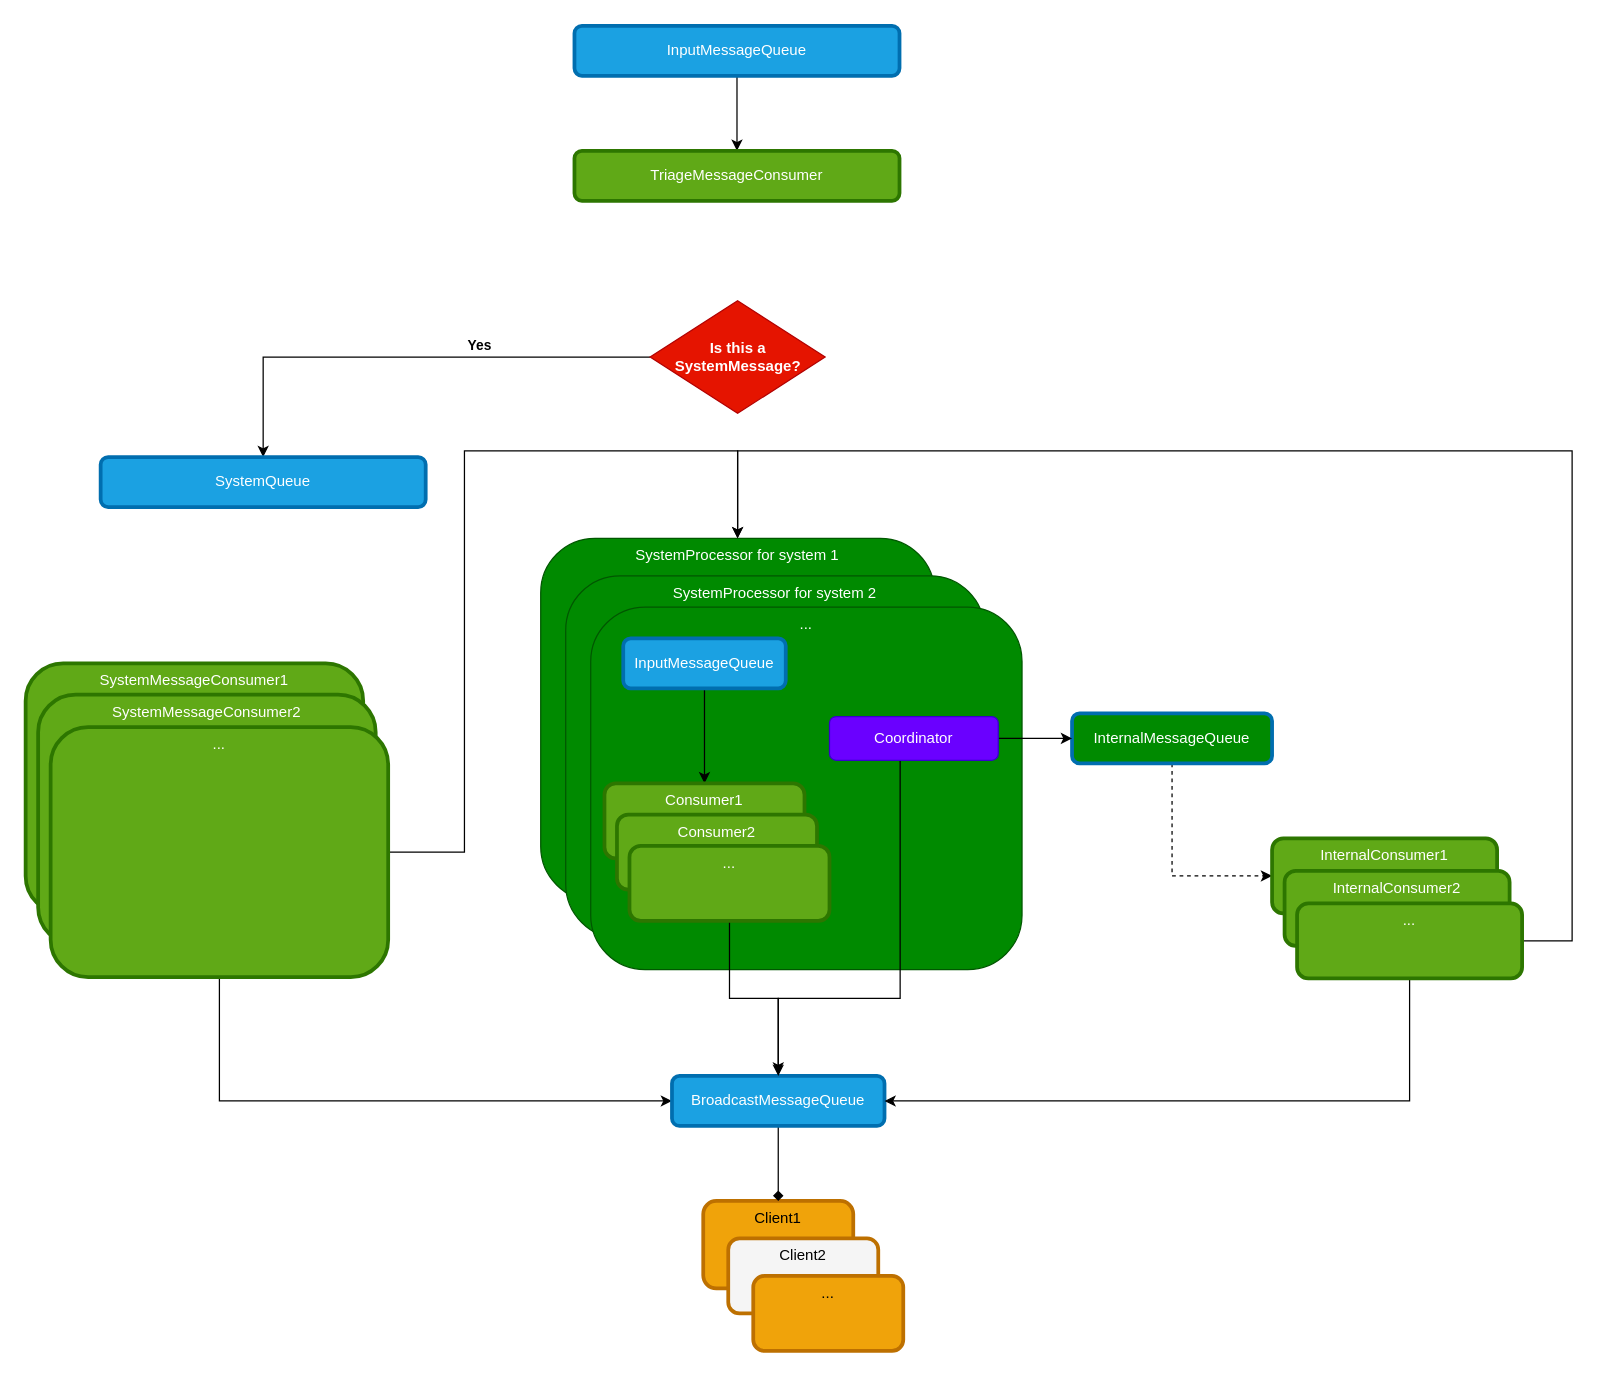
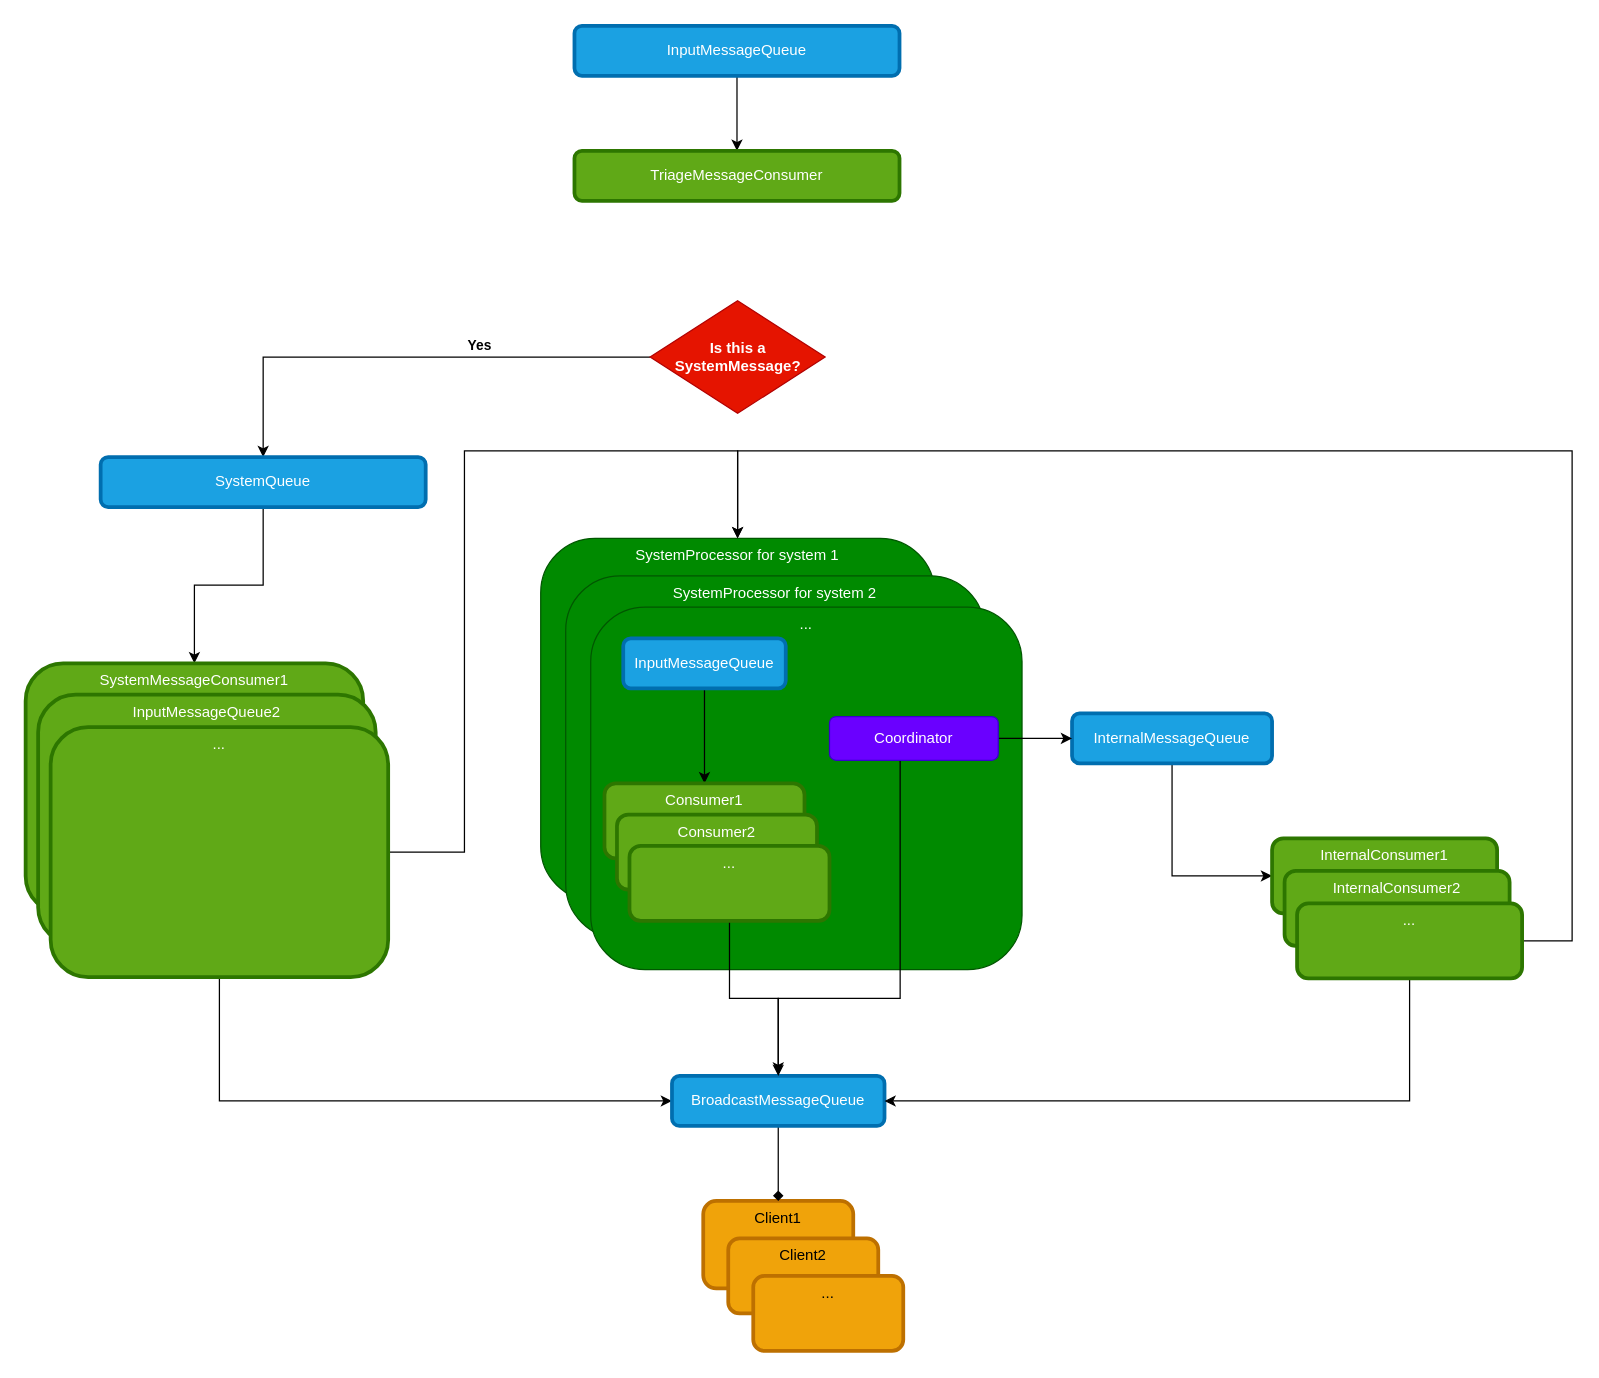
  <mxCell id="0" />
  <mxCell id="1" parent="0" />
  <mxCell id="2" style="edgeStyle=orthogonalEdgeStyle;rounded=0;orthogonalLoop=1;jettySize=auto;html=1;" edge="1" parent="1" source="3" target="11"><mxGeometry relative="1" as="geometry" /></mxCell>
  <mxCell id="3" value="&lt;div&gt;InputMessageQueue&lt;/div&gt;" style="rounded=1;whiteSpace=wrap;html=1;fillColor=#1ba1e2;fontColor=light-dark(#FFFFFF,#FFFFFF);strokeColor=#006EAF;strokeWidth=3;" vertex="1" parent="1"><mxGeometry x="459" y="20" width="260" height="40" as="geometry" /></mxCell>
  <mxCell id="4" style="edgeStyle=orthogonalEdgeStyle;rounded=0;orthogonalLoop=1;jettySize=auto;html=1;" edge="1" parent="1" source="6" target="10"><mxGeometry relative="1" as="geometry" /></mxCell>
  <mxCell id="5" value="Yes" style="edgeLabel;html=1;align=center;verticalAlign=bottom;resizable=0;points=[];fontStyle=1;labelBackgroundColor=default;" connectable="0" vertex="1" parent="4"><mxGeometry x="-0.297" y="-1" relative="1" as="geometry"><mxPoint as="offset" /></mxGeometry></mxCell>
  <mxCell id="6" value="Is this a SystemMessage?" style="rhombus;whiteSpace=wrap;html=1;fillColor=light-dark(#E51400,#E51400);fontColor=#ffffff;strokeColor=#B20000;fontStyle=1" vertex="1" parent="1"><mxGeometry x="519.5" y="240" width="140" height="90" as="geometry" /></mxCell>
  <mxCell id="7" value="SystemProcessor for system 1" style="rounded=1;whiteSpace=wrap;html=1;verticalAlign=top;fillColor=#008a00;fontColor=light-dark(#FFFFFF,#FFFFFF);strokeColor=#005700;" vertex="1" parent="1"><mxGeometry x="432" y="430" width="315" height="290" as="geometry" /></mxCell>
  <mxCell id="8" value="Client1" style="rounded=1;whiteSpace=wrap;html=1;fillColor=#f0a30a;fontColor=#000000;strokeColor=#BD7000;strokeWidth=3;verticalAlign=top;" vertex="1" parent="1"><mxGeometry x="562" y="960" width="120" height="70" as="geometry" /></mxCell>
+ <mxCell id="9" style="edgeStyle=orthogonalEdgeStyle;rounded=0;orthogonalLoop=1;jettySize=auto;html=1;" edge="1" parent="1" source="10" target="12"><mxGeometry relative="1" as="geometry" /></mxCell>
  <mxCell id="10" value="SystemQueue" style="rounded=1;whiteSpace=wrap;html=1;fillColor=#1ba1e2;fontColor=light-dark(#FFFFFF,#FFFFFF);strokeColor=#006EAF;strokeWidth=3;" vertex="1" parent="1"><mxGeometry x="80" y="365" width="260" height="40" as="geometry" /></mxCell>
  <mxCell id="11" value="TriageMessageConsumer" style="rounded=1;whiteSpace=wrap;html=1;fillColor=#60a917;fontColor=light-dark(#FFFFFF,#FFFFFF);strokeColor=#2D7600;strokeWidth=3;" vertex="1" parent="1"><mxGeometry x="459" width="260" height="40" as="geometry" y="120" /></mxCell>
  <mxCell id="12" value="SystemMessageConsumer1" style="rounded=1;whiteSpace=wrap;html=1;fillColor=#60a917;fontColor=light-dark(#FFFFFF,#FFFFFF);strokeColor=#2D7600;strokeWidth=3;verticalAlign=top;" vertex="1" parent="1"><mxGeometry x="20" y="530" width="270" height="200" as="geometry" /></mxCell>
- <mxCell id="13" value="SystemMessageConsumer2" style="rounded=1;whiteSpace=wrap;html=1;fillColor=#60a917;fontColor=light-dark(#FFFFFF,#FFFFFF);strokeColor=#2D7600;strokeWidth=3;verticalAlign=top;" vertex="1" parent="1"><mxGeometry x="30" y="555" width="270" height="200" as="geometry" /></mxCell>
+ <mxCell id="13" value="InputMessageQueue2" style="rounded=1;whiteSpace=wrap;html=1;fillColor=#60a917;fontColor=light-dark(#FFFFFF,#FFFFFF);strokeColor=#2D7600;strokeWidth=3;verticalAlign=top;" vertex="1" parent="1"><mxGeometry x="30" y="555" width="270" height="200" as="geometry" /></mxCell>
  <mxCell id="14" style="edgeStyle=orthogonalEdgeStyle;rounded=0;orthogonalLoop=1;jettySize=auto;html=1;entryX=0;entryY=0.5;entryDx=0;entryDy=0;" edge="1" parent="1" source="16" target="18"><mxGeometry relative="1" as="geometry"><Array as="points"><mxPoint x="175" y="880" /></Array></mxGeometry></mxCell>
  <mxCell id="15" style="edgeStyle=orthogonalEdgeStyle;rounded=0;orthogonalLoop=1;jettySize=auto;html=1;entryX=0.5;entryY=0;entryDx=0;entryDy=0;" edge="1" parent="1" source="16" target="7"><mxGeometry relative="1" as="geometry"><Array as="points"><mxPoint x="371" y="681" /><mxPoint x="371" y="360" /><mxPoint x="589" y="360" /></Array></mxGeometry></mxCell>
  <mxCell id="16" value="..." style="rounded=1;whiteSpace=wrap;html=1;fillColor=#60a917;fontColor=light-dark(#FFFFFF,#FFFFFF);strokeColor=#2D7600;strokeWidth=3;verticalAlign=top;" vertex="1" parent="1"><mxGeometry x="40" y="581" width="270" height="200" as="geometry" /></mxCell>
  <mxCell id="17" style="edgeStyle=orthogonalEdgeStyle;rounded=0;orthogonalLoop=1;jettySize=auto;html=1;entryX=0.5;entryY=0;entryDx=0;entryDy=0;endArrow=diamond;" edge="1" parent="1" source="18" target="8"><mxGeometry relative="1" as="geometry" /></mxCell>
  <mxCell id="18" value="BroadcastMessageQueue" style="rounded=1;whiteSpace=wrap;html=1;fillColor=#1ba1e2;fontColor=light-dark(#FFFFFF,#FFFFFF);strokeColor=#006EAF;strokeWidth=3;" vertex="1" parent="1"><mxGeometry x="537" y="860" width="170" height="40" as="geometry" /></mxCell>
- <mxCell id="19" style="edgeStyle=orthogonalEdgeStyle;rounded=0;orthogonalLoop=1;jettySize=auto;html=1;entryX=0;entryY=0.5;entryDx=0;entryDy=0;dashed=1;" edge="1" parent="1" source="20" target="29"><mxGeometry relative="1" as="geometry" /></mxCell>
- <mxCell id="20" value="InternalMessageQueue" style="rounded=1;whiteSpace=wrap;html=1;fillColor=#008a00;fontColor=light-dark(#FFFFFF,#FFFFFF);strokeColor=#006EAF;strokeWidth=3;" vertex="1" parent="1"><mxGeometry x="857" y="570" width="160" height="40" as="geometry" /></mxCell>
+ <mxCell id="19" style="edgeStyle=orthogonalEdgeStyle;rounded=0;orthogonalLoop=1;jettySize=auto;html=1;entryX=0;entryY=0.5;entryDx=0;entryDy=0;" edge="1" parent="1" source="20" target="29"><mxGeometry relative="1" as="geometry" /></mxCell>
+ <mxCell id="20" value="InternalMessageQueue" style="rounded=1;whiteSpace=wrap;html=1;fillColor=#1ba1e2;fontColor=light-dark(#FFFFFF,#FFFFFF);strokeColor=#006EAF;strokeWidth=3;" vertex="1" parent="1"><mxGeometry x="857" y="570" width="160" height="40" as="geometry" /></mxCell>
  <mxCell id="21" value="SystemProcessor for system 2" style="rounded=1;whiteSpace=wrap;html=1;verticalAlign=top;fillColor=#008a00;fontColor=light-dark(#FFFFFF,#FFFFFF);strokeColor=#005700;" vertex="1" parent="1"><mxGeometry x="452" y="460" width="335" height="290" as="geometry" /></mxCell>
  <mxCell id="22" value="..." style="rounded=1;whiteSpace=wrap;html=1;verticalAlign=top;fillColor=#008a00;fontColor=light-dark(#FFFFFF,#FFFFFF);strokeColor=#005700;" vertex="1" parent="1"><mxGeometry x="472" y="485" width="345" height="290" as="geometry" /></mxCell>
  <mxCell id="23" style="edgeStyle=orthogonalEdgeStyle;rounded=0;orthogonalLoop=1;jettySize=auto;html=1;" edge="1" parent="1" source="24" target="25"><mxGeometry relative="1" as="geometry" /></mxCell>
  <mxCell id="24" value="InputMessageQueue" style="rounded=1;whiteSpace=wrap;html=1;fillColor=#1ba1e2;fontColor=light-dark(#FFFFFF,#FFFFFF);strokeColor=#006EAF;strokeWidth=3;" vertex="1" parent="1"><mxGeometry x="498" y="510" width="130" height="40" as="geometry" /></mxCell>
  <mxCell id="25" value="Consumer1" style="rounded=1;whiteSpace=wrap;html=1;fillColor=#60a917;fontColor=light-dark(#FFFFFF,#FFFFFF);strokeColor=#2D7600;strokeWidth=3;verticalAlign=top;" vertex="1" parent="1"><mxGeometry x="483" y="626" width="160" height="60" as="geometry" /></mxCell>
  <mxCell id="26" value="Consumer2" style="rounded=1;whiteSpace=wrap;html=1;fillColor=#60a917;fontColor=light-dark(#FFFFFF,#FFFFFF);strokeColor=#2D7600;strokeWidth=3;verticalAlign=top;" vertex="1" parent="1"><mxGeometry x="493" y="651" width="160" height="60" as="geometry" /></mxCell>
  <mxCell id="27" style="edgeStyle=orthogonalEdgeStyle;rounded=0;orthogonalLoop=1;jettySize=auto;html=1;entryX=0.5;entryY=0;entryDx=0;entryDy=0;" edge="1" parent="1" source="28" target="18"><mxGeometry relative="1" as="geometry" /></mxCell>
  <mxCell id="28" value="..." style="rounded=1;whiteSpace=wrap;html=1;fillColor=#60a917;fontColor=light-dark(#FFFFFF,#FFFFFF);strokeColor=#2D7600;strokeWidth=3;verticalAlign=top;" vertex="1" parent="1"><mxGeometry x="503" y="676" width="160" height="60" as="geometry" /></mxCell>
  <mxCell id="29" value="InternalConsumer1" style="rounded=1;whiteSpace=wrap;html=1;fillColor=#60a917;fontColor=light-dark(#FFFFFF,#FFFFFF);strokeColor=#2D7600;strokeWidth=3;verticalAlign=top;" vertex="1" parent="1"><mxGeometry x="1017" y="670" width="180" height="60" as="geometry" /></mxCell>
  <mxCell id="30" value="InternalConsumer2" style="rounded=1;whiteSpace=wrap;html=1;fillColor=#60a917;fontColor=light-dark(#FFFFFF,#FFFFFF);strokeColor=#2D7600;strokeWidth=3;verticalAlign=top;" vertex="1" parent="1"><mxGeometry x="1027" y="696" width="180" height="60" as="geometry" /></mxCell>
  <mxCell id="31" style="edgeStyle=orthogonalEdgeStyle;rounded=0;orthogonalLoop=1;jettySize=auto;html=1;entryX=1;entryY=0.5;entryDx=0;entryDy=0;" edge="1" parent="1" source="33" target="18"><mxGeometry relative="1" as="geometry"><Array as="points"><mxPoint x="1127" y="880" /></Array></mxGeometry></mxCell>
  <mxCell id="32" style="edgeStyle=orthogonalEdgeStyle;rounded=0;orthogonalLoop=1;jettySize=auto;html=1;entryX=0.5;entryY=0;entryDx=0;entryDy=0;" edge="1" parent="1" source="33" target="7"><mxGeometry relative="1" as="geometry"><Array as="points"><mxPoint x="1257" y="752" /><mxPoint x="1257" y="360" /><mxPoint x="589" y="360" /></Array></mxGeometry></mxCell>
  <mxCell id="33" value="..." style="rounded=1;whiteSpace=wrap;html=1;fillColor=#60a917;fontColor=light-dark(#FFFFFF,#FFFFFF);strokeColor=#2D7600;strokeWidth=3;verticalAlign=top;" vertex="1" parent="1"><mxGeometry x="1037" y="722" width="180" height="60" as="geometry" /></mxCell>
- <mxCell id="34" value="Client2" style="rounded=1;whiteSpace=wrap;html=1;fillColor=#f5f5f5;fontColor=#000000;strokeColor=#BD7000;strokeWidth=3;verticalAlign=top;" vertex="1" parent="1"><mxGeometry x="582" y="990" width="120" height="60" as="geometry" /></mxCell>
+ <mxCell id="34" value="Client2" style="rounded=1;whiteSpace=wrap;html=1;fillColor=#f0a30a;fontColor=#000000;strokeColor=#BD7000;strokeWidth=3;verticalAlign=top;" vertex="1" parent="1"><mxGeometry x="582" y="990" width="120" height="60" as="geometry" /></mxCell>
  <mxCell id="35" value="..." style="rounded=1;whiteSpace=wrap;html=1;fillColor=#f0a30a;fontColor=#000000;strokeColor=#BD7000;strokeWidth=3;verticalAlign=top;" vertex="1" parent="1"><mxGeometry x="602" y="1020" width="120" height="60" as="geometry" /></mxCell>
  <mxCell id="36" style="edgeStyle=orthogonalEdgeStyle;rounded=0;orthogonalLoop=1;jettySize=auto;html=1;entryX=0;entryY=0.5;entryDx=0;entryDy=0;" edge="1" parent="1" source="38" target="20"><mxGeometry relative="1" as="geometry" /></mxCell>
  <mxCell id="37" style="edgeStyle=orthogonalEdgeStyle;rounded=0;orthogonalLoop=1;jettySize=auto;html=1;entryX=0.5;entryY=0;entryDx=0;entryDy=0;" edge="1" parent="1"><mxGeometry relative="1" as="geometry"><mxPoint x="719.5" y="605.5" as="sourcePoint" /><mxPoint x="622" y="858" as="targetPoint" /><Array as="points"><mxPoint x="720" y="798" /><mxPoint x="622" y="798" /></Array></mxGeometry></mxCell>
  <mxCell id="38" value="Coordinator" style="rounded=1;whiteSpace=wrap;html=1;fillColor=light-dark(#6A00FF,#6A00FF);fontColor=#ffffff;strokeColor=#3700CC;" vertex="1" parent="1"><mxGeometry x="663" y="572.5" width="135" height="35" as="geometry" /></mxCell>
